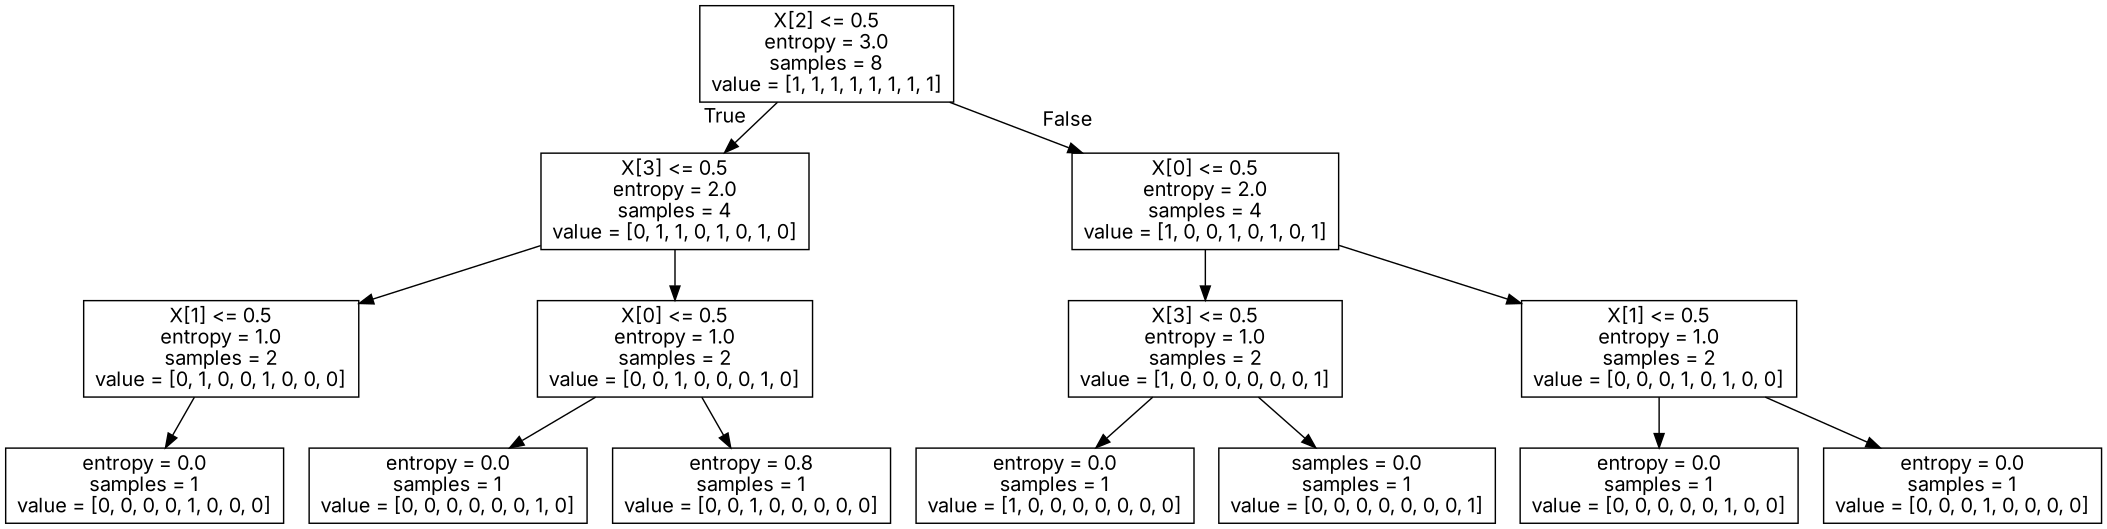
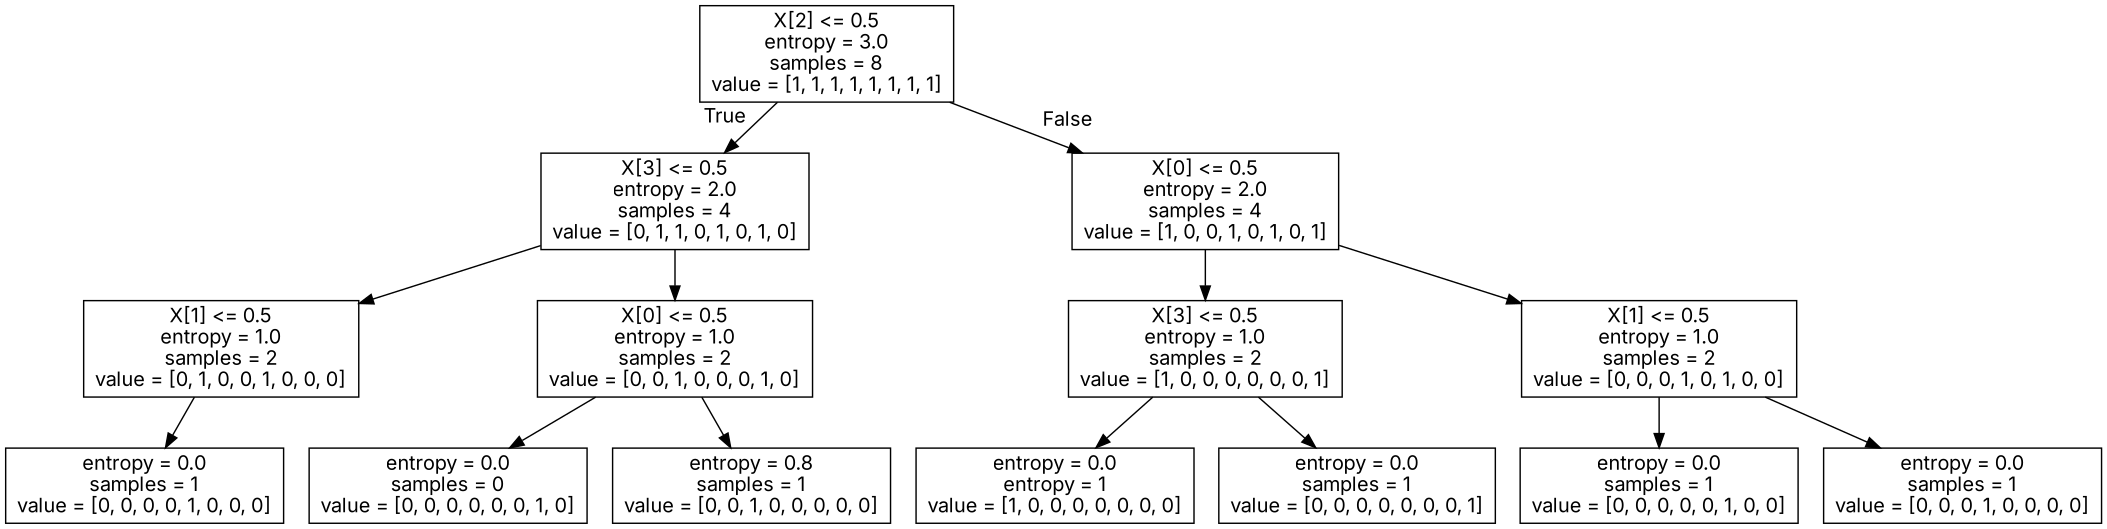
  digraph {
    fontname=Inter
    node [fontname=Inter shape=box]
    edge [fontname=Inter]
    n1 [label="X[2] <= 0.5\nentropy = 3.0\nsamples = 8\nvalue = [1, 1, 1, 1, 1, 1, 1, 1]"]
    n2 [label="X[3] <= 0.5\nentropy = 2.0\nsamples = 4\nvalue = [0, 1, 1, 0, 1, 0, 1, 0]"]
    n3 [label="X[0] <= 0.5\nentropy = 2.0\nsamples = 4\nvalue = [1, 0, 0, 1, 0, 1, 0, 1]"]
    n4 [label="X[1] <= 0.5\nentropy = 1.0\nsamples = 2\nvalue = [0, 1, 0, 0, 1, 0, 0, 0]"]
    n5 [label="X[0] <= 0.5\nentropy = 1.0\nsamples = 2\nvalue = [0, 0, 1, 0, 0, 0, 1, 0]"]
    n6 [label="X[3] <= 0.5\nentropy = 1.0\nsamples = 2\nvalue = [1, 0, 0, 0, 0, 0, 0, 1]"]
    n7 [label="X[1] <= 0.5\nentropy = 1.0\nsamples = 2\nvalue = [0, 0, 0, 1, 0, 1, 0, 0]"]
    n8 [label="entropy = 0.0\nsamples = 1\nvalue = [0, 0, 0, 0, 1, 0, 0, 0]"]
-   n9 [label="entropy = 0.0\nsamples = 1\nvalue = [0, 0, 0, 0, 0, 0, 1, 0]"]
+   n9 [label="entropy = 0.0\nsamples = 0\nvalue = [0, 0, 0, 0, 0, 0, 1, 0]"]
    n10 [label="entropy = 0.8\nsamples = 1\nvalue = [0, 0, 1, 0, 0, 0, 0, 0]"]
-   n11 [label="entropy = 0.0\nsamples = 1\nvalue = [1, 0, 0, 0, 0, 0, 0, 0]"]
-   n12 [label="samples = 0.0\nsamples = 1\nvalue = [0, 0, 0, 0, 0, 0, 0, 1]"]
+   n11 [label="entropy = 0.0\nentropy = 1\nvalue = [1, 0, 0, 0, 0, 0, 0, 0]"]
+   n12 [label="entropy = 0.0\nsamples = 1\nvalue = [0, 0, 0, 0, 0, 0, 0, 1]"]
    n13 [label="entropy = 0.0\nsamples = 1\nvalue = [0, 0, 0, 0, 0, 1, 0, 0]"]
    n14 [label="entropy = 0.0\nsamples = 1\nvalue = [0, 0, 0, 1, 0, 0, 0, 0]"]
    n1 -> n2 [headlabel=True labelangle=45 labeldistance=2.5]
    n1 -> n3 [headlabel=False labelangle=-45 labeldistance=2.5]
    n2 -> n4
    n2 -> n5
    n3 -> n6
    n3 -> n7
    n4 -> n8
    n5 -> n9
    n5 -> n10
    n6 -> n11
    n6 -> n12
    n7 -> n13
    n7 -> n14
  }
